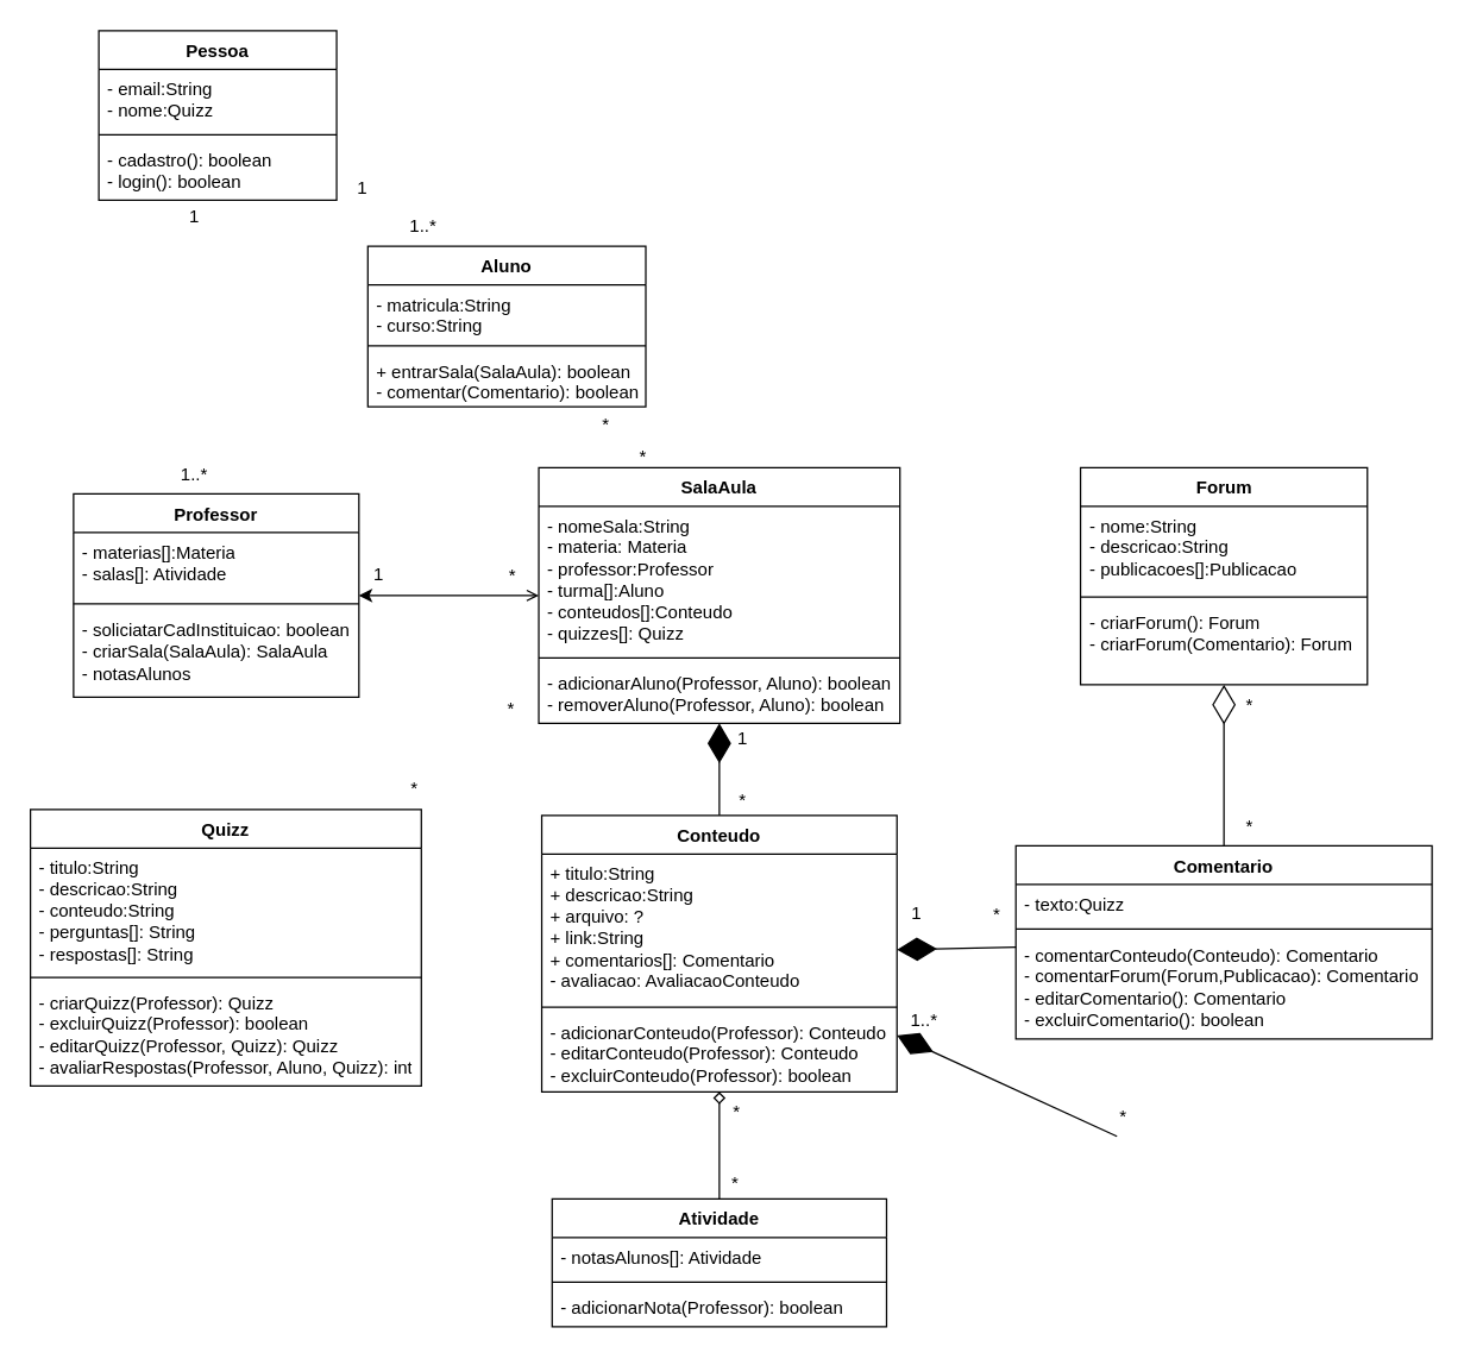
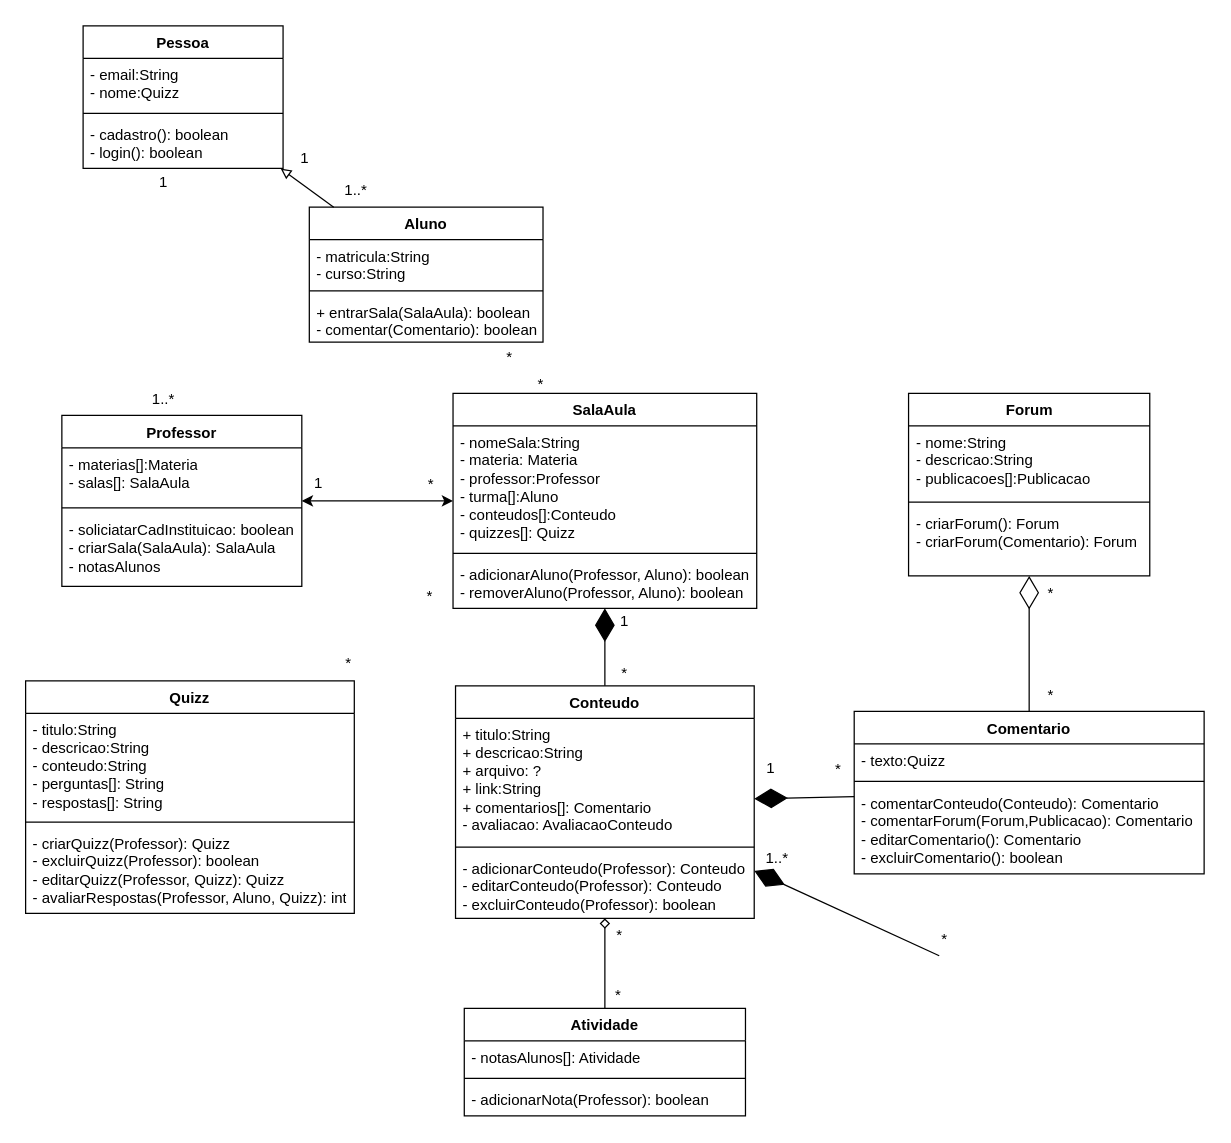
  <mxCell id="0" />
  <mxCell id="1" parent="0" />
  <mxCell id="2" value="Pessoa" style="swimlane;fontStyle=1;align=center;verticalAlign=top;childLayout=stackLayout;horizontal=1;startSize=26;horizontalStack=0;resizeParent=1;resizeParentMax=0;resizeLast=0;collapsible=1;marginBottom=0;whiteSpace=wrap;html=1;" parent="1" vertex="1"><mxGeometry x="66" y="20" width="160" height="114" as="geometry" /></mxCell>
  <mxCell id="3" value="- email:String&lt;div&gt;- nome:Quizz&lt;br&gt;&lt;/div&gt;" style="text;align=left;verticalAlign=top;spacingLeft=4;spacingRight=4;overflow=hidden;rotatable=0;points=[[0,0.5],[1,0.5]];portConstraint=eastwest;whiteSpace=wrap;html=1;" parent="2" vertex="1"><mxGeometry y="26" width="160" height="40" as="geometry" /></mxCell>
  <mxCell id="4" value="" style="line;strokeWidth=1;align=left;verticalAlign=middle;spacingTop=-1;spacingLeft=3;spacingRight=3;rotatable=0;labelPosition=right;points=[];portConstraint=eastwest;" parent="2" vertex="1"><mxGeometry y="66" width="160" height="8" as="geometry" /></mxCell>
  <mxCell id="5" value="- cadastro(): boolean&lt;br&gt;- login(): boolean" style="text;align=left;verticalAlign=top;spacingLeft=4;spacingRight=4;overflow=hidden;rotatable=0;points=[[0,0.5],[1,0.5]];portConstraint=eastwest;whiteSpace=wrap;html=1;" parent="2" vertex="1"><mxGeometry y="74" width="160" height="40" as="geometry" /></mxCell>
  <mxCell id="6" value="Aluno" style="swimlane;fontStyle=1;align=center;verticalAlign=top;childLayout=stackLayout;horizontal=1;startSize=26;horizontalStack=0;resizeParent=1;resizeParentMax=0;resizeLast=0;collapsible=1;marginBottom=0;whiteSpace=wrap;html=1;" parent="1" vertex="1"><mxGeometry x="247" y="165" width="187" height="108" as="geometry" /></mxCell>
  <mxCell id="7" value="- matricula:String&lt;br&gt;- curso:String" style="text;align=left;verticalAlign=top;spacingLeft=4;spacingRight=4;overflow=hidden;rotatable=0;points=[[0,0.5],[1,0.5]];portConstraint=eastwest;whiteSpace=wrap;html=1;" parent="6" vertex="1"><mxGeometry y="26" width="187" height="37" as="geometry" /></mxCell>
  <mxCell id="8" value="" style="line;strokeWidth=1;align=left;verticalAlign=middle;spacingTop=-1;spacingLeft=3;spacingRight=3;rotatable=0;labelPosition=right;points=[];portConstraint=eastwest;" parent="6" vertex="1"><mxGeometry y="63" width="187" height="8" as="geometry" /></mxCell>
  <mxCell id="9" value="+ entrarSala(SalaAula): boolean&lt;div&gt;- comentar(Comentario): boolean&lt;/div&gt;" style="text;align=left;verticalAlign=top;spacingLeft=4;spacingRight=4;overflow=hidden;rotatable=0;points=[[0,0.5],[1,0.5]];portConstraint=eastwest;whiteSpace=wrap;html=1;" parent="6" vertex="1"><mxGeometry y="71" width="187" height="37" as="geometry" /></mxCell>
- <mxCell id="10" style="edgeStyle=orthogonalEdgeStyle;rounded=0;orthogonalLoop=1;jettySize=auto;html=1;startArrow=classic;startFill=1;endArrow=open;" parent="1" source="11" target="15" edge="1"><mxGeometry relative="1" as="geometry" /></mxCell>
+ <mxCell id="10" style="edgeStyle=orthogonalEdgeStyle;rounded=0;orthogonalLoop=1;jettySize=auto;html=1;startArrow=classic;startFill=1;" parent="1" source="11" target="15" edge="1"><mxGeometry relative="1" as="geometry" /></mxCell>
  <mxCell id="11" value="Professor" style="swimlane;fontStyle=1;align=center;verticalAlign=top;childLayout=stackLayout;horizontal=1;startSize=26;horizontalStack=0;resizeParent=1;resizeParentMax=0;resizeLast=0;collapsible=1;marginBottom=0;whiteSpace=wrap;html=1;" parent="1" vertex="1"><mxGeometry x="49" y="331.5" width="192" height="137" as="geometry" /></mxCell>
- <mxCell id="12" value="- materias[]:Materia&lt;div&gt;- salas[]: Atividade&lt;/div&gt;" style="text;align=left;verticalAlign=top;spacingLeft=4;spacingRight=4;overflow=hidden;rotatable=0;points=[[0,0.5],[1,0.5]];portConstraint=eastwest;whiteSpace=wrap;html=1;" parent="11" vertex="1"><mxGeometry y="26" width="192" height="44" as="geometry" /></mxCell>
+ <mxCell id="12" value="- materias[]:Materia&lt;div&gt;- salas[]: SalaAula&lt;/div&gt;" style="text;align=left;verticalAlign=top;spacingLeft=4;spacingRight=4;overflow=hidden;rotatable=0;points=[[0,0.5],[1,0.5]];portConstraint=eastwest;whiteSpace=wrap;html=1;" parent="11" vertex="1"><mxGeometry y="26" width="192" height="44" as="geometry" /></mxCell>
  <mxCell id="13" value="" style="line;strokeWidth=1;align=left;verticalAlign=middle;spacingTop=-1;spacingLeft=3;spacingRight=3;rotatable=0;labelPosition=right;points=[];portConstraint=eastwest;" parent="11" vertex="1"><mxGeometry y="70" width="192" height="8" as="geometry" /></mxCell>
  <mxCell id="14" value="- soliciatarCadInstituicao: boolean&lt;br&gt;- criarSala(SalaAula): SalaAula&lt;br&gt;- notasAlunos" style="text;align=left;verticalAlign=top;spacingLeft=4;spacingRight=4;overflow=hidden;rotatable=0;points=[[0,0.5],[1,0.5]];portConstraint=eastwest;whiteSpace=wrap;html=1;" parent="11" vertex="1"><mxGeometry y="78" width="192" height="59" as="geometry" /></mxCell>
  <mxCell id="15" value="SalaAula" style="swimlane;fontStyle=1;align=center;verticalAlign=top;childLayout=stackLayout;horizontal=1;startSize=26;horizontalStack=0;resizeParent=1;resizeParentMax=0;resizeLast=0;collapsible=1;marginBottom=0;whiteSpace=wrap;html=1;" parent="1" vertex="1"><mxGeometry x="362" y="314" width="243" height="172" as="geometry" /></mxCell>
  <mxCell id="16" value="- nomeSala:String&lt;div&gt;- materia: Materia&lt;br&gt;- professor:Professor&lt;br&gt;- turma[]:Aluno&lt;div&gt;- conteudos[]:Conteudo&lt;br&gt;- quizzes[]: Quizz&lt;/div&gt;&lt;/div&gt;" style="text;align=left;verticalAlign=top;spacingLeft=4;spacingRight=4;overflow=hidden;rotatable=0;points=[[0,0.5],[1,0.5]];portConstraint=eastwest;whiteSpace=wrap;html=1;" parent="15" vertex="1"><mxGeometry y="26" width="243" height="98" as="geometry" /></mxCell>
  <mxCell id="17" value="" style="line;strokeWidth=1;align=left;verticalAlign=middle;spacingTop=-1;spacingLeft=3;spacingRight=3;rotatable=0;labelPosition=right;points=[];portConstraint=eastwest;" parent="15" vertex="1"><mxGeometry y="124" width="243" height="8" as="geometry" /></mxCell>
  <mxCell id="18" value="- adicionarAluno(Professor, Aluno): boolean&lt;br&gt;- removerAluno(Professor, Aluno): boolean" style="text;align=left;verticalAlign=top;spacingLeft=4;spacingRight=4;overflow=hidden;rotatable=0;points=[[0,0.5],[1,0.5]];portConstraint=eastwest;whiteSpace=wrap;html=1;" parent="15" vertex="1"><mxGeometry y="132" width="243" height="40" as="geometry" /></mxCell>
  <mxCell id="19" value="Conteudo" style="swimlane;fontStyle=1;align=center;verticalAlign=top;childLayout=stackLayout;horizontal=1;startSize=26;horizontalStack=0;resizeParent=1;resizeParentMax=0;resizeLast=0;collapsible=1;marginBottom=0;whiteSpace=wrap;html=1;" parent="1" vertex="1"><mxGeometry x="364" y="548" width="239" height="186" as="geometry" /></mxCell>
  <mxCell id="20" value="+ titulo:String&lt;div&gt;+ descricao:String&lt;/div&gt;&lt;div&gt;+ arquivo: ?&lt;br&gt;+ link:String&lt;br&gt;+ comentarios[]: Comentario&lt;br&gt;- avaliacao: AvaliacaoConteudo&lt;/div&gt;" style="text;align=left;verticalAlign=top;spacingLeft=4;spacingRight=4;overflow=hidden;rotatable=0;points=[[0,0.5],[1,0.5]];portConstraint=eastwest;whiteSpace=wrap;html=1;" parent="19" vertex="1"><mxGeometry y="26" width="239" height="99" as="geometry" /></mxCell>
  <mxCell id="21" value="" style="line;strokeWidth=1;align=left;verticalAlign=middle;spacingTop=-1;spacingLeft=3;spacingRight=3;rotatable=0;labelPosition=right;points=[];portConstraint=eastwest;" parent="19" vertex="1"><mxGeometry y="125" width="239" height="8" as="geometry" /></mxCell>
  <mxCell id="22" value="- adicionarConteudo(Professor): Conteudo&lt;br&gt;- editarConteudo(Professor): Conteudo&lt;br&gt;- excluirConteudo(Professor): boolean" style="text;align=left;verticalAlign=top;spacingLeft=4;spacingRight=4;overflow=hidden;rotatable=0;points=[[0,0.5],[1,0.5]];portConstraint=eastwest;whiteSpace=wrap;html=1;" parent="19" vertex="1"><mxGeometry y="133" width="239" height="53" as="geometry" /></mxCell>
  <mxCell id="23" value="Comentario" style="swimlane;fontStyle=1;align=center;verticalAlign=top;childLayout=stackLayout;horizontal=1;startSize=26;horizontalStack=0;resizeParent=1;resizeParentMax=0;resizeLast=0;collapsible=1;marginBottom=0;whiteSpace=wrap;html=1;" parent="1" vertex="1"><mxGeometry x="683" y="568.5" width="280" height="130" as="geometry" /></mxCell>
  <mxCell id="24" value="- texto:Quizz" style="text;align=left;verticalAlign=top;spacingLeft=4;spacingRight=4;overflow=hidden;rotatable=0;points=[[0,0.5],[1,0.5]];portConstraint=eastwest;whiteSpace=wrap;html=1;" parent="23" vertex="1"><mxGeometry y="26" width="280" height="26" as="geometry" /></mxCell>
  <mxCell id="25" value="" style="line;strokeWidth=1;align=left;verticalAlign=middle;spacingTop=-1;spacingLeft=3;spacingRight=3;rotatable=0;labelPosition=right;points=[];portConstraint=eastwest;" parent="23" vertex="1"><mxGeometry y="52" width="280" height="8" as="geometry" /></mxCell>
  <mxCell id="26" value="- comentarConteudo(Conteudo): Comentario&lt;br&gt;- comentarForum(Forum,Publicacao): Comentario&lt;br&gt;- editarComentario(): Comentario&lt;div&gt;- excluirComentario(): boolean&lt;br&gt;&lt;/div&gt;" style="text;align=left;verticalAlign=top;spacingLeft=4;spacingRight=4;overflow=hidden;rotatable=0;points=[[0,0.5],[1,0.5]];portConstraint=eastwest;whiteSpace=wrap;html=1;" parent="23" vertex="1"><mxGeometry y="60" width="280" height="70" as="geometry" /></mxCell>
  <mxCell id="27" value="Forum" style="swimlane;fontStyle=1;align=center;verticalAlign=top;childLayout=stackLayout;horizontal=1;startSize=26;horizontalStack=0;resizeParent=1;resizeParentMax=0;resizeLast=0;collapsible=1;marginBottom=0;whiteSpace=wrap;html=1;" parent="1" vertex="1"><mxGeometry x="726.5" y="314" width="193" height="146" as="geometry" /></mxCell>
  <mxCell id="28" value="- nome:String&lt;br&gt;- descricao:String&lt;div&gt;- publicacoes[]:Publicacao&lt;/div&gt;" style="text;align=left;verticalAlign=top;spacingLeft=4;spacingRight=4;overflow=hidden;rotatable=0;points=[[0,0.5],[1,0.5]];portConstraint=eastwest;whiteSpace=wrap;html=1;" parent="27" vertex="1"><mxGeometry y="26" width="193" height="57" as="geometry" /></mxCell>
  <mxCell id="29" value="" style="line;strokeWidth=1;align=left;verticalAlign=middle;spacingTop=-1;spacingLeft=3;spacingRight=3;rotatable=0;labelPosition=right;points=[];portConstraint=eastwest;" parent="27" vertex="1"><mxGeometry y="83" width="193" height="8" as="geometry" /></mxCell>
  <mxCell id="30" value="- criarForum(): Forum&lt;div&gt;- criarForum(Comentario): Forum&lt;/div&gt;" style="text;align=left;verticalAlign=top;spacingLeft=4;spacingRight=4;overflow=hidden;rotatable=0;points=[[0,0.5],[1,0.5]];portConstraint=eastwest;whiteSpace=wrap;html=1;" parent="27" vertex="1"><mxGeometry y="91" width="193" height="55" as="geometry" /></mxCell>
  <mxCell id="31" value="" style="endArrow=diamondThin;endFill=1;endSize=24;html=1;rounded=0;" parent="1" source="19" target="15" edge="1"><mxGeometry width="160" relative="1" as="geometry"><mxPoint x="241.5" y="778.5" as="sourcePoint" /><mxPoint x="401.5" y="778.5" as="targetPoint" /></mxGeometry></mxCell>
+ <mxCell id="32" value="" style="endArrow=block;html=1;rounded=0;endFill=0;" parent="1" source="6" target="2" edge="1"><mxGeometry width="50" height="50" relative="1" as="geometry"><mxPoint x="242" y="234" as="sourcePoint" /><mxPoint x="242" y="167" as="targetPoint" /></mxGeometry></mxCell>
  <mxCell id="33" value="" style="endArrow=diamondThin;endFill=1;endSize=24;html=1;rounded=0;" parent="1" source="23" target="19" edge="1"><mxGeometry width="160" relative="1" as="geometry"><mxPoint x="414" y="645" as="sourcePoint" /><mxPoint x="328" y="644" as="targetPoint" /></mxGeometry></mxCell>
  <mxCell id="34" value="" style="endArrow=diamondThin;endFill=0;endSize=24;html=1;rounded=0;" parent="1" source="23" target="27" edge="1"><mxGeometry width="160" relative="1" as="geometry"><mxPoint x="531" y="354" as="sourcePoint" /><mxPoint x="581" y="272" as="targetPoint" /></mxGeometry></mxCell>
  <mxCell id="35" value="" style="endArrow=diamondThin;endFill=1;endSize=24;html=1;rounded=0;" parent="1" target="19" edge="1"><mxGeometry width="160" relative="1" as="geometry"><mxPoint x="751.034" y="764" as="sourcePoint" /><mxPoint x="555" y="765" as="targetPoint" /></mxGeometry></mxCell>
  <mxCell id="36" value="*" style="text;html=1;align=center;verticalAlign=middle;resizable=0;points=[];autosize=1;" parent="1" vertex="1"><mxGeometry x="487" y="525" width="23" height="26" as="geometry" /></mxCell>
  <mxCell id="37" value="1" style="text;html=1;align=center;verticalAlign=middle;resizable=0;points=[];autosize=1;" parent="1" vertex="1"><mxGeometry x="486" y="484" width="25" height="26" as="geometry" /></mxCell>
  <mxCell id="38" value="1" style="text;html=1;align=center;verticalAlign=middle;resizable=0;points=[];autosize=1;" parent="1" vertex="1"><mxGeometry x="603" y="601" width="25" height="26" as="geometry" /></mxCell>
  <mxCell id="39" value="*" style="text;html=1;align=center;verticalAlign=middle;resizable=0;points=[];autosize=1;" parent="1" vertex="1"><mxGeometry x="658" y="602" width="23" height="26" as="geometry" /></mxCell>
  <mxCell id="40" value="1" style="text;html=1;align=center;verticalAlign=middle;resizable=0;points=[];autosize=1;" parent="1" vertex="1"><mxGeometry x="241" y="373" width="25" height="26" as="geometry" /></mxCell>
  <mxCell id="41" value="*" style="text;html=1;align=center;verticalAlign=middle;resizable=0;points=[];autosize=1;" parent="1" vertex="1"><mxGeometry x="332" y="374" width="23" height="26" as="geometry" /></mxCell>
  <mxCell id="42" value="*" style="text;html=1;align=center;verticalAlign=middle;resizable=0;points=[];autosize=1;" parent="1" vertex="1"><mxGeometry x="743" y="738" width="23" height="26" as="geometry" /></mxCell>
  <mxCell id="43" value="1..*" style="text;html=1;align=center;verticalAlign=middle;resizable=0;points=[];autosize=1;" parent="1" vertex="1"><mxGeometry x="603" y="672.5" width="36" height="26" as="geometry" /></mxCell>
  <mxCell id="44" value="Quizz" style="swimlane;fontStyle=1;align=center;verticalAlign=top;childLayout=stackLayout;horizontal=1;startSize=26;horizontalStack=0;resizeParent=1;resizeParentMax=0;resizeLast=0;collapsible=1;marginBottom=0;whiteSpace=wrap;html=1;" parent="1" vertex="1"><mxGeometry x="20" y="544" width="263" height="186" as="geometry" /></mxCell>
  <mxCell id="45" value="- titulo:String&lt;br&gt;- descricao:String&lt;div&gt;- conteudo:String&lt;/div&gt;&lt;div&gt;- perguntas[]: String&lt;/div&gt;&lt;div&gt;- respostas[]: String&lt;/div&gt;" style="text;align=left;verticalAlign=top;spacingLeft=4;spacingRight=4;overflow=hidden;rotatable=0;points=[[0,0.5],[1,0.5]];portConstraint=eastwest;whiteSpace=wrap;html=1;" parent="44" vertex="1"><mxGeometry y="26" width="263" height="83" as="geometry" /></mxCell>
  <mxCell id="46" value="" style="line;strokeWidth=1;align=left;verticalAlign=middle;spacingTop=-1;spacingLeft=3;spacingRight=3;rotatable=0;labelPosition=right;points=[];portConstraint=eastwest;" parent="44" vertex="1"><mxGeometry y="109" width="263" height="8" as="geometry" /></mxCell>
  <mxCell id="47" value="- criarQuizz(Professor): Quizz&lt;div&gt;- excluirQuizz(Professor): boolean&lt;br&gt;- editarQuizz(Professor, Quizz): Quizz&lt;br&gt;- avaliarRespostas(Professor, Aluno, Quizz): int&lt;/div&gt;" style="text;align=left;verticalAlign=top;spacingLeft=4;spacingRight=4;overflow=hidden;rotatable=0;points=[[0,0.5],[1,0.5]];portConstraint=eastwest;whiteSpace=wrap;html=1;" parent="44" vertex="1"><mxGeometry y="117" width="263" height="69" as="geometry" /></mxCell>
  <mxCell id="48" value="1" style="text;html=1;align=center;verticalAlign=middle;resizable=0;points=[];autosize=1;" parent="1" vertex="1"><mxGeometry x="117.5" y="132" width="25" height="26" as="geometry" /></mxCell>
  <mxCell id="49" value="1..*" style="text;html=1;align=center;verticalAlign=middle;resizable=0;points=[];autosize=1;" parent="1" vertex="1"><mxGeometry x="112" y="306" width="36" height="26" as="geometry" /></mxCell>
  <mxCell id="50" value="1" style="text;html=1;align=center;verticalAlign=middle;resizable=0;points=[];autosize=1;" parent="1" vertex="1"><mxGeometry x="230" y="113" width="25" height="26" as="geometry" /></mxCell>
  <mxCell id="51" value="1..*" style="text;html=1;align=center;verticalAlign=middle;resizable=0;points=[];autosize=1;" parent="1" vertex="1"><mxGeometry x="266" y="139" width="36" height="26" as="geometry" /></mxCell>
  <mxCell id="52" value="*" style="text;html=1;align=center;verticalAlign=middle;resizable=0;points=[];autosize=1;" parent="1" vertex="1"><mxGeometry x="395" y="272" width="23" height="26" as="geometry" /></mxCell>
  <mxCell id="53" value="*" style="text;html=1;align=center;verticalAlign=middle;resizable=0;points=[];autosize=1;" parent="1" vertex="1"><mxGeometry x="420" y="294" width="23" height="26" as="geometry" /></mxCell>
  <mxCell id="54" value="*" style="text;html=1;align=center;verticalAlign=middle;resizable=0;points=[];autosize=1;" parent="1" vertex="1"><mxGeometry x="828" y="543" width="23" height="26" as="geometry" /></mxCell>
  <mxCell id="55" value="*" style="text;html=1;align=center;verticalAlign=middle;resizable=0;points=[];autosize=1;" parent="1" vertex="1"><mxGeometry x="828" y="461" width="23" height="26" as="geometry" /></mxCell>
  <mxCell id="56" value="*" style="text;html=1;align=center;verticalAlign=middle;resizable=0;points=[];autosize=1;" parent="1" vertex="1"><mxGeometry x="266" y="517" width="23" height="26" as="geometry" /></mxCell>
  <mxCell id="57" value="*" style="text;html=1;align=center;verticalAlign=middle;resizable=0;points=[];autosize=1;" parent="1" vertex="1"><mxGeometry x="331" y="464" width="23" height="26" as="geometry" /></mxCell>
  <mxCell id="58" value="Atividade" style="swimlane;fontStyle=1;align=center;verticalAlign=top;childLayout=stackLayout;horizontal=1;startSize=26;horizontalStack=0;resizeParent=1;resizeParentMax=0;resizeLast=0;collapsible=1;marginBottom=0;whiteSpace=wrap;html=1;" parent="1" vertex="1"><mxGeometry x="371" y="806" width="225" height="86" as="geometry" /></mxCell>
  <mxCell id="59" value="- notasAlunos[]: Atividade" style="text;align=left;verticalAlign=top;spacingLeft=4;spacingRight=4;overflow=hidden;rotatable=0;points=[[0,0.5],[1,0.5]];portConstraint=eastwest;whiteSpace=wrap;html=1;" parent="58" vertex="1"><mxGeometry y="26" width="225" height="26" as="geometry" /></mxCell>
  <mxCell id="60" value="" style="line;strokeWidth=1;align=left;verticalAlign=middle;spacingTop=-1;spacingLeft=3;spacingRight=3;rotatable=0;labelPosition=right;points=[];portConstraint=eastwest;" parent="58" vertex="1"><mxGeometry y="52" width="225" height="8" as="geometry" /></mxCell>
  <mxCell id="61" value="- adicionarNota(Professor): boolean" style="text;align=left;verticalAlign=top;spacingLeft=4;spacingRight=4;overflow=hidden;rotatable=0;points=[[0,0.5],[1,0.5]];portConstraint=eastwest;whiteSpace=wrap;html=1;" parent="58" vertex="1"><mxGeometry y="60" width="225" height="26" as="geometry" /></mxCell>
  <mxCell id="62" value="" style="endArrow=diamond;html=1;rounded=0;endFill=0;" parent="1" source="58" target="19" edge="1"><mxGeometry width="50" height="50" relative="1" as="geometry"><mxPoint x="306" y="1068" as="sourcePoint" /><mxPoint x="356" y="1018" as="targetPoint" /></mxGeometry></mxCell>
  <mxCell id="63" value="*" style="text;html=1;align=center;verticalAlign=middle;resizable=0;points=[];autosize=1;" parent="1" vertex="1"><mxGeometry x="482" y="783" width="23" height="26" as="geometry" /></mxCell>
  <mxCell id="64" value="*" style="text;html=1;align=center;verticalAlign=middle;resizable=0;points=[];autosize=1;" parent="1" vertex="1"><mxGeometry x="483" y="735" width="23" height="26" as="geometry" /></mxCell>
